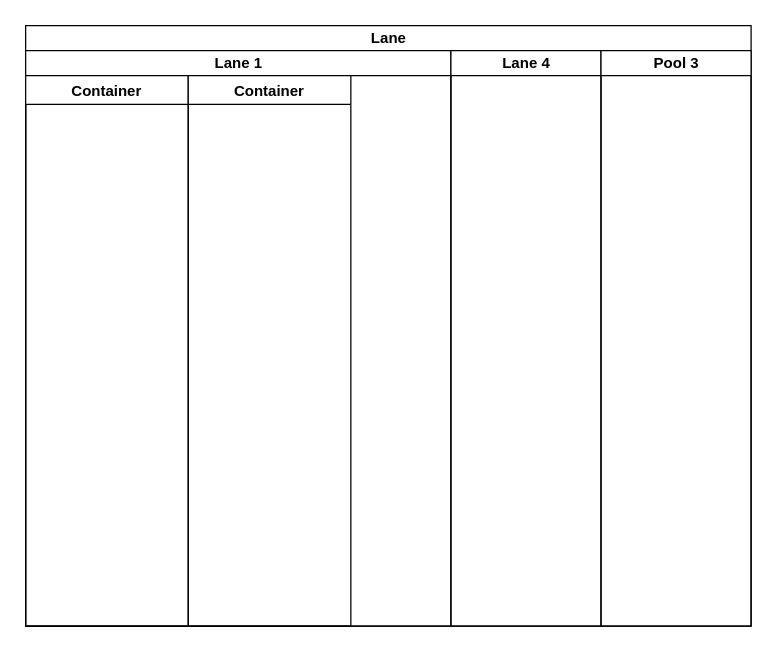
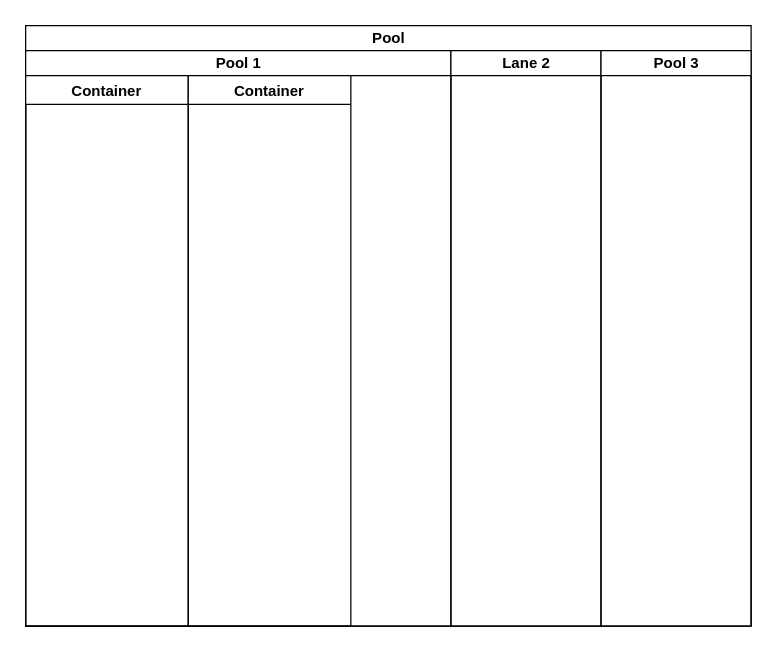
  <mxCell id="0" />
  <mxCell id="1" parent="0" />
- <mxCell id="2" value="Lane" style="swimlane;childLayout=stackLayout;resizeParent=1;resizeParentMax=0;startSize=20;html=1;" vertex="1" parent="1"><mxGeometry x="20" y="20" width="580" height="480" as="geometry" /></mxCell>
- <mxCell id="3" value="Lane 1" style="swimlane;startSize=20;html=1;" vertex="1" parent="2"><mxGeometry y="20" width="340" height="460" as="geometry" /></mxCell>
+ <mxCell id="2" value="Pool" style="swimlane;childLayout=stackLayout;resizeParent=1;resizeParentMax=0;startSize=20;html=1;" vertex="1" parent="1"><mxGeometry x="20" y="20" width="580" height="480" as="geometry" /></mxCell>
+ <mxCell id="3" value="Pool 1" style="swimlane;startSize=20;html=1;" vertex="1" parent="2"><mxGeometry y="20" width="340" height="460" as="geometry" /></mxCell>
  <mxCell id="4" value="Container" style="swimlane;" vertex="1" parent="3"><mxGeometry y="20" width="130" height="440" as="geometry" /></mxCell>
  <mxCell id="5" value="Container" style="swimlane;" vertex="1" parent="3"><mxGeometry x="130" y="20" width="130" height="440" as="geometry" /></mxCell>
- <mxCell id="6" value="Lane 4" style="swimlane;startSize=20;html=1;" vertex="1" parent="2"><mxGeometry x="340" y="20" width="120" height="460" as="geometry" /></mxCell>
+ <mxCell id="6" value="Lane 2" style="swimlane;startSize=20;html=1;" vertex="1" parent="2"><mxGeometry x="340" y="20" width="120" height="460" as="geometry" /></mxCell>
  <mxCell id="7" value="Pool 3" style="swimlane;startSize=20;html=1;" vertex="1" parent="2"><mxGeometry x="460" y="20" width="120" height="460" as="geometry" /></mxCell>
